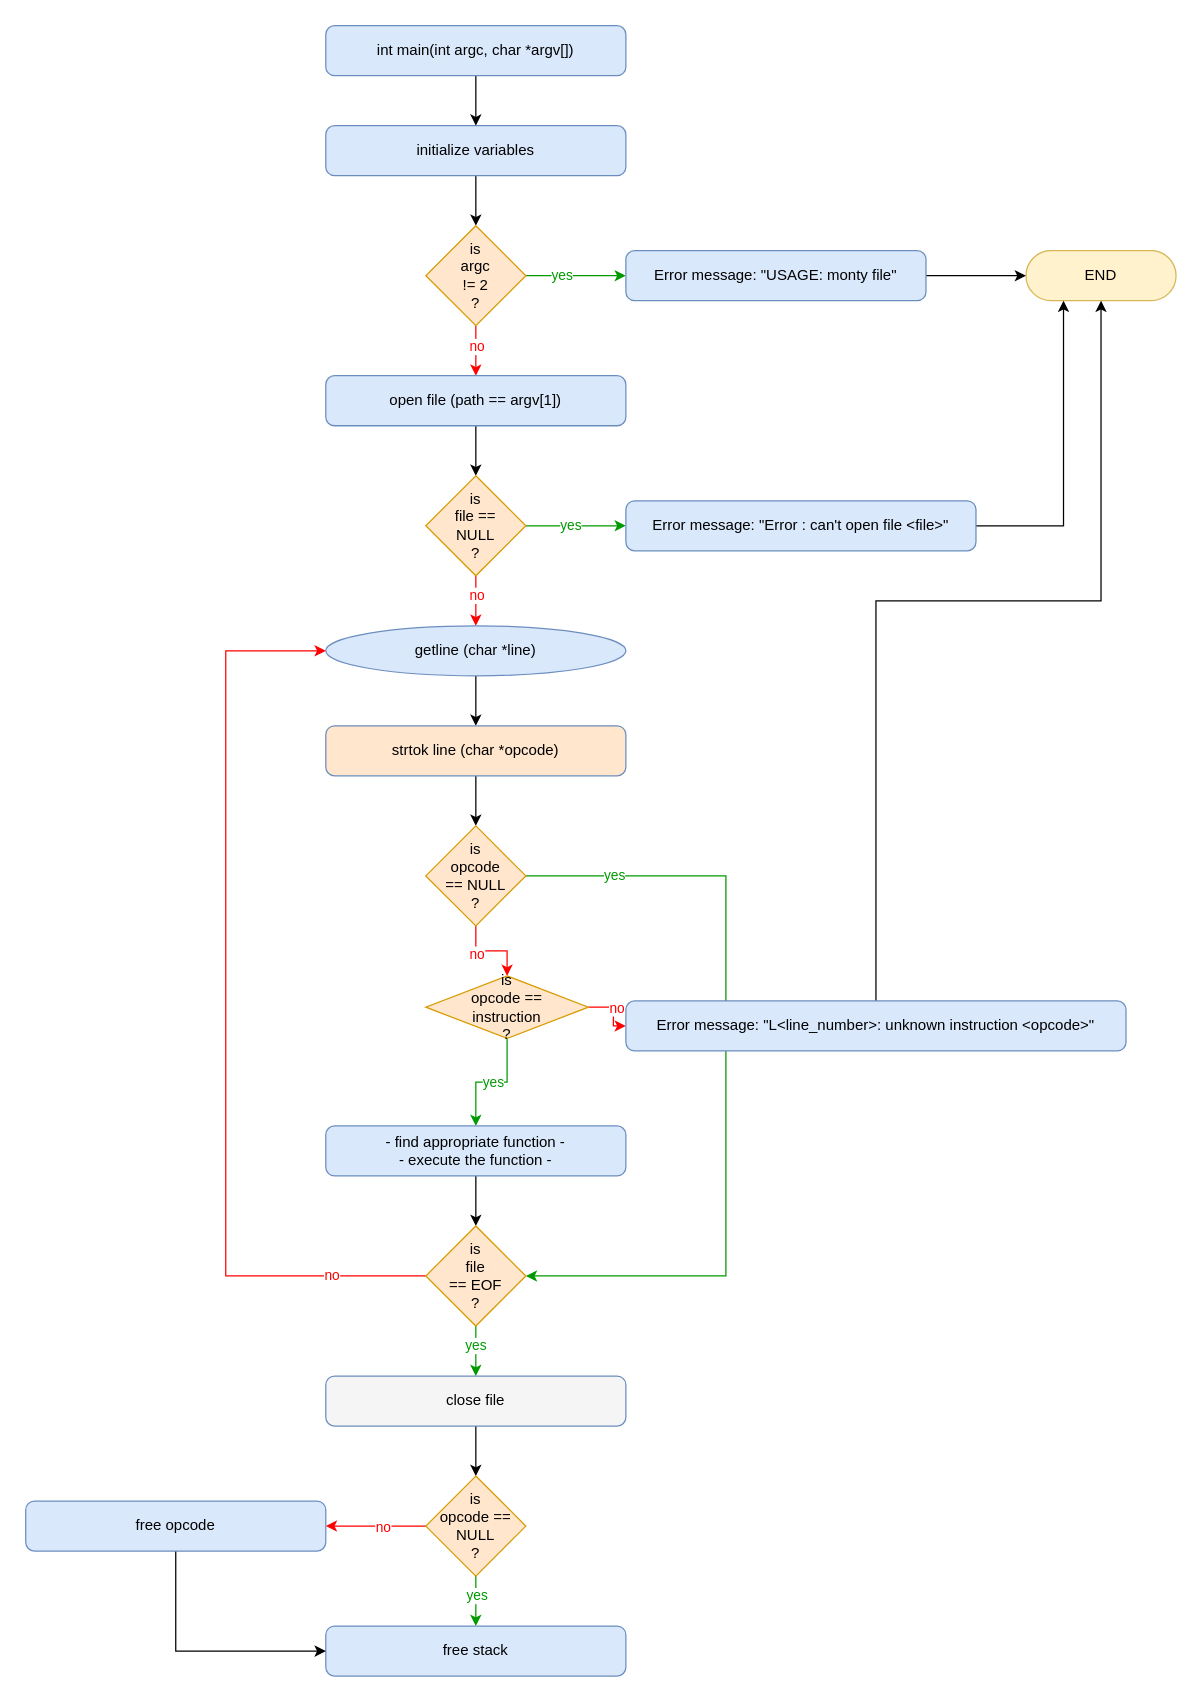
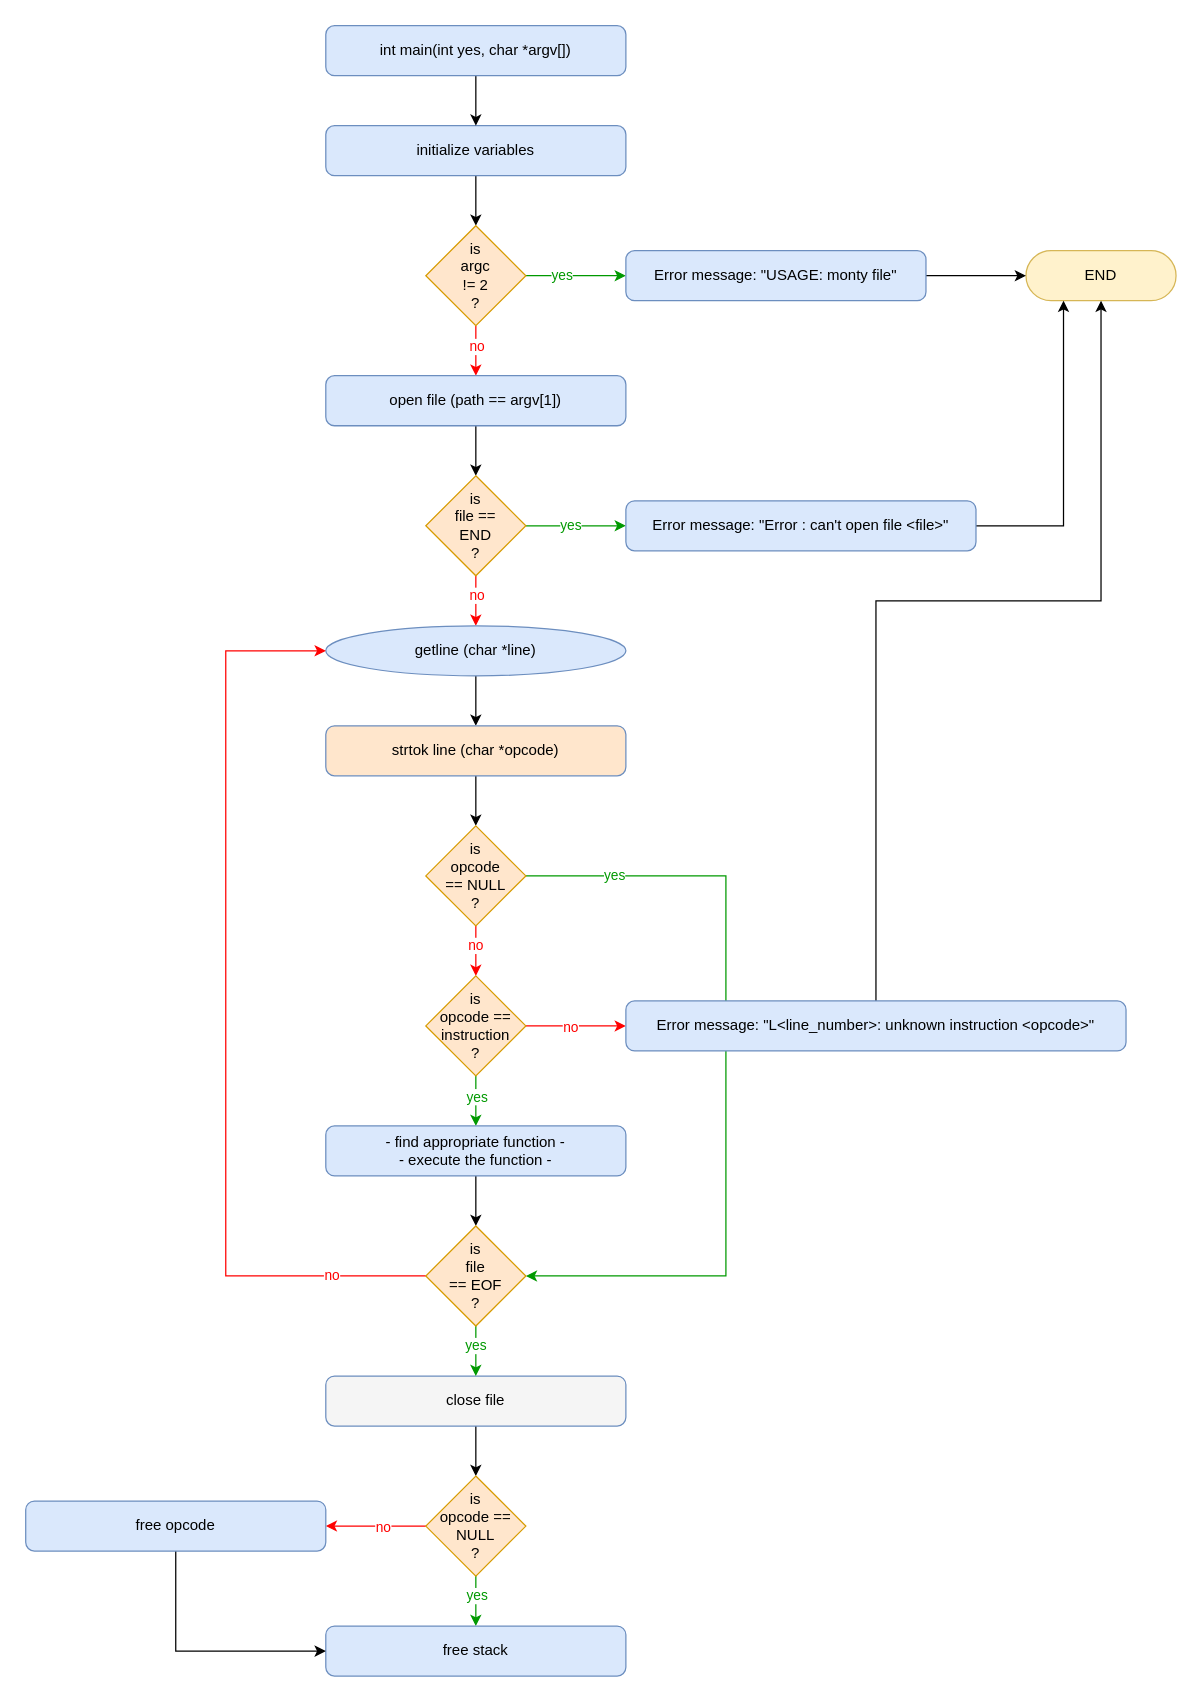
  <mxCell id="0" />
  <mxCell id="1" parent="0" />
  <mxCell id="2" value="" style="edgeStyle=orthogonalEdgeStyle;rounded=0;orthogonalLoop=1;jettySize=auto;html=1;" edge="1" parent="1" source="3" target="8"><mxGeometry relative="1" as="geometry" /></mxCell>
  <mxCell id="3" value="initialize variables" style="rounded=1;whiteSpace=wrap;html=1;absoluteArcSize=1;arcSize=14;strokeWidth=1;fillColor=#dae8fc;strokeColor=#6c8ebf;" parent="1" vertex="1"><mxGeometry x="260" y="100" width="240" height="40" as="geometry" /></mxCell>
  <mxCell id="4" value="" style="edgeStyle=orthogonalEdgeStyle;rounded=0;orthogonalLoop=1;jettySize=auto;html=1;strokeColor=#009900;" parent="1" source="8" target="11" edge="1"><mxGeometry relative="1" as="geometry" /></mxCell>
  <mxCell id="5" value="yes" style="edgeLabel;html=1;align=center;verticalAlign=middle;resizable=0;points=[];fontColor=#009900;" parent="4" vertex="1" connectable="0"><mxGeometry x="-0.379" y="-1" relative="1" as="geometry"><mxPoint x="3" y="-2" as="offset" /></mxGeometry></mxCell>
  <mxCell id="6" value="" style="edgeStyle=orthogonalEdgeStyle;rounded=0;orthogonalLoop=1;jettySize=auto;html=1;strokeColor=#FF0000;" edge="1" parent="1" source="8" target="13"><mxGeometry relative="1" as="geometry" /></mxCell>
  <mxCell id="7" value="no" style="edgeLabel;html=1;align=center;verticalAlign=middle;resizable=0;points=[];fontColor=#FF0000;" vertex="1" connectable="0" parent="6"><mxGeometry x="-0.486" relative="1" as="geometry"><mxPoint y="6" as="offset" /></mxGeometry></mxCell>
  <mxCell id="8" value="is&lt;br&gt;argc&lt;br&gt;!= 2&lt;br&gt;?" style="rhombus;whiteSpace=wrap;html=1;fillColor=#ffe6cc;strokeColor=#d79b00;" parent="1" vertex="1"><mxGeometry x="340" y="180" width="80" height="80" as="geometry" /></mxCell>
  <mxCell id="9" value="END" style="rounded=1;whiteSpace=wrap;html=1;absoluteArcSize=1;arcSize=119;strokeWidth=1;fillColor=#fff2cc;strokeColor=#d6b656;" parent="1" vertex="1"><mxGeometry x="820" y="200" width="120" height="40" as="geometry" /></mxCell>
  <mxCell id="10" value="" style="edgeStyle=orthogonalEdgeStyle;rounded=0;orthogonalLoop=1;jettySize=auto;html=1;" parent="1" source="11" target="9" edge="1"><mxGeometry relative="1" as="geometry" /></mxCell>
  <mxCell id="11" value="Error message: &quot;USAGE: monty file&quot;" style="rounded=1;whiteSpace=wrap;html=1;absoluteArcSize=1;arcSize=14;strokeWidth=1;fillColor=#dae8fc;strokeColor=#6c8ebf;" parent="1" vertex="1"><mxGeometry x="500" y="200" width="240" height="40" as="geometry" /></mxCell>
  <mxCell id="12" value="" style="edgeStyle=orthogonalEdgeStyle;rounded=0;orthogonalLoop=1;jettySize=auto;html=1;" edge="1" parent="1" source="13" target="18"><mxGeometry relative="1" as="geometry" /></mxCell>
  <mxCell id="13" value="open file (path == argv[1])" style="rounded=1;whiteSpace=wrap;html=1;absoluteArcSize=1;arcSize=14;strokeWidth=1;fillColor=#dae8fc;strokeColor=#6c8ebf;" parent="1" vertex="1"><mxGeometry x="260" y="300" width="240" height="40" as="geometry" /></mxCell>
  <mxCell id="14" value="" style="edgeStyle=orthogonalEdgeStyle;rounded=0;orthogonalLoop=1;jettySize=auto;html=1;strokeColor=#009900;" edge="1" parent="1" source="18" target="53"><mxGeometry relative="1" as="geometry" /></mxCell>
  <mxCell id="15" value="yes" style="edgeLabel;html=1;align=center;verticalAlign=middle;resizable=0;points=[];fontColor=#009900;" vertex="1" connectable="0" parent="14"><mxGeometry x="-0.137" y="1" relative="1" as="geometry"><mxPoint as="offset" /></mxGeometry></mxCell>
  <mxCell id="16" value="" style="edgeStyle=orthogonalEdgeStyle;rounded=0;orthogonalLoop=1;jettySize=auto;html=1;strokeColor=#FF0000;" edge="1" parent="1" source="18" target="20"><mxGeometry relative="1" as="geometry" /></mxCell>
  <mxCell id="17" value="no" style="edgeLabel;html=1;align=center;verticalAlign=middle;resizable=0;points=[];fontColor=#FF0000;" vertex="1" connectable="0" parent="16"><mxGeometry x="-0.274" y="1" relative="1" as="geometry"><mxPoint x="-1" as="offset" /></mxGeometry></mxCell>
- <mxCell id="18" value="is&lt;br&gt;file ==&lt;br&gt;NULL&lt;br&gt;?" style="rhombus;whiteSpace=wrap;html=1;fillColor=#ffe6cc;strokeColor=#d79b00;" parent="1" vertex="1"><mxGeometry x="340" y="380" width="80" height="80" as="geometry" /></mxCell>
+ <mxCell id="18" value="is&lt;br&gt;file ==&lt;br&gt;END&lt;br&gt;?" style="rhombus;whiteSpace=wrap;html=1;fillColor=#ffe6cc;strokeColor=#d79b00;" parent="1" vertex="1"><mxGeometry x="340" y="380" width="80" height="80" as="geometry" /></mxCell>
  <mxCell id="19" value="" style="edgeStyle=orthogonalEdgeStyle;rounded=0;orthogonalLoop=1;jettySize=auto;html=1;" edge="1" parent="1" source="20" target="22"><mxGeometry relative="1" as="geometry" /></mxCell>
  <mxCell id="20" value="getline (char *line)" style="ellipse;whiteSpace=wrap;html=1;absoluteArcSize=1;arcSize=14;strokeWidth=1;fillColor=#dae8fc;strokeColor=#6c8ebf;" parent="1" vertex="1"><mxGeometry x="260" y="500" width="240" height="40" as="geometry" /></mxCell>
  <mxCell id="21" value="" style="edgeStyle=orthogonalEdgeStyle;rounded=0;orthogonalLoop=1;jettySize=auto;html=1;" edge="1" parent="1" source="22" target="27"><mxGeometry relative="1" as="geometry" /></mxCell>
  <mxCell id="22" value="strtok line (char *opcode)" style="rounded=1;whiteSpace=wrap;html=1;absoluteArcSize=1;arcSize=14;strokeWidth=1;fillColor=#ffe6cc;strokeColor=#6c8ebf;" parent="1" vertex="1"><mxGeometry x="260" y="580" width="240" height="40" as="geometry" /></mxCell>
  <mxCell id="23" value="" style="edgeStyle=orthogonalEdgeStyle;rounded=0;orthogonalLoop=1;jettySize=auto;html=1;strokeColor=#FF0000;" edge="1" parent="1" source="27" target="32"><mxGeometry relative="1" as="geometry" /></mxCell>
  <mxCell id="24" value="no" style="edgeLabel;html=1;align=center;verticalAlign=middle;resizable=0;points=[];fontColor=#FF0000;" vertex="1" connectable="0" parent="23"><mxGeometry x="-0.341" relative="1" as="geometry"><mxPoint x="-1" y="2" as="offset" /></mxGeometry></mxCell>
  <mxCell id="25" style="edgeStyle=orthogonalEdgeStyle;rounded=0;orthogonalLoop=1;jettySize=auto;html=1;entryX=0.5;entryY=0;entryDx=0;entryDy=0;strokeColor=#009900;" edge="1" parent="1" source="27" target="49"><mxGeometry relative="1" as="geometry"><mxPoint x="430" y="1030" as="targetPoint" /><Array as="points"><mxPoint x="580" y="700" /><mxPoint x="580" y="1020" /></Array></mxGeometry></mxCell>
  <mxCell id="26" value="yes" style="edgeLabel;html=1;align=center;verticalAlign=middle;resizable=0;points=[];fontColor=#009900;" vertex="1" connectable="0" parent="25"><mxGeometry x="-0.746" y="2" relative="1" as="geometry"><mxPoint x="-11" y="1" as="offset" /></mxGeometry></mxCell>
  <mxCell id="27" value="is&lt;br&gt;opcode&lt;br&gt;== NULL&lt;br&gt;?" style="rhombus;whiteSpace=wrap;html=1;fillColor=#ffe6cc;strokeColor=#d79b00;" parent="1" vertex="1"><mxGeometry x="340" y="660" width="80" height="80" as="geometry" /></mxCell>
  <mxCell id="28" value="" style="edgeStyle=orthogonalEdgeStyle;rounded=0;orthogonalLoop=1;jettySize=auto;html=1;exitX=0.5;exitY=1;exitDx=0;exitDy=0;exitPerimeter=0;strokeColor=#009900;" edge="1" parent="1" source="32" target="44"><mxGeometry relative="1" as="geometry" /></mxCell>
  <mxCell id="29" value="yes" style="edgeLabel;html=1;align=center;verticalAlign=middle;resizable=0;points=[];fontColor=#009900;" vertex="1" connectable="0" parent="28"><mxGeometry x="-0.056" y="2" relative="1" as="geometry"><mxPoint x="-2" y="-3" as="offset" /></mxGeometry></mxCell>
  <mxCell id="30" value="" style="edgeStyle=orthogonalEdgeStyle;rounded=0;orthogonalLoop=1;jettySize=auto;html=1;strokeColor=#FF0000;" edge="1" parent="1" source="32" target="55"><mxGeometry relative="1" as="geometry" /></mxCell>
  <mxCell id="31" value="no" style="edgeLabel;html=1;align=center;verticalAlign=middle;resizable=0;points=[];fontColor=#FF0000;" vertex="1" connectable="0" parent="30"><mxGeometry x="-0.251" y="-1" relative="1" as="geometry"><mxPoint x="5" y="-1" as="offset" /></mxGeometry></mxCell>
- <mxCell id="32" value="is&lt;br&gt;opcode ==&lt;br&gt;instruction&lt;br&gt;?" style="rhombus;whiteSpace=wrap;html=1;fillColor=#ffe6cc;strokeColor=#d79b00;" parent="1" vertex="1"><mxGeometry x="340" y="780" width="130" height="50" as="geometry" /></mxCell>
+ <mxCell id="32" value="is&lt;br&gt;opcode ==&lt;br&gt;instruction&lt;br&gt;?" style="rhombus;whiteSpace=wrap;html=1;fillColor=#ffe6cc;strokeColor=#d79b00;" parent="1" vertex="1"><mxGeometry x="340" y="780" width="80" height="80" as="geometry" /></mxCell>
  <mxCell id="33" value="" style="edgeStyle=orthogonalEdgeStyle;rounded=0;orthogonalLoop=1;jettySize=auto;html=1;" parent="1" source="34" target="39" edge="1"><mxGeometry relative="1" as="geometry" /></mxCell>
  <mxCell id="34" value="close file" style="rounded=1;whiteSpace=wrap;html=1;absoluteArcSize=1;arcSize=14;strokeWidth=1;fillColor=#f5f5f5;strokeColor=#6c8ebf;" parent="1" vertex="1"><mxGeometry x="260" y="1100" width="240" height="40" as="geometry" /></mxCell>
  <mxCell id="35" value="" style="edgeStyle=orthogonalEdgeStyle;rounded=0;orthogonalLoop=1;jettySize=auto;html=1;strokeColor=#009900;" parent="1" source="39" target="40" edge="1"><mxGeometry relative="1" as="geometry" /></mxCell>
  <mxCell id="36" value="yes" style="edgeLabel;html=1;align=center;verticalAlign=middle;resizable=0;points=[];fontColor=#009900;" parent="35" vertex="1" connectable="0"><mxGeometry x="-0.245" y="2" relative="1" as="geometry"><mxPoint x="-2" as="offset" /></mxGeometry></mxCell>
  <mxCell id="37" value="" style="edgeStyle=orthogonalEdgeStyle;rounded=0;orthogonalLoop=1;jettySize=auto;html=1;strokeColor=#FF0000;" parent="1" source="39" target="42" edge="1"><mxGeometry relative="1" as="geometry" /></mxCell>
  <mxCell id="38" value="no" style="edgeLabel;html=1;align=center;verticalAlign=middle;resizable=0;points=[];fontColor=#FF0000;" parent="37" vertex="1" connectable="0"><mxGeometry x="-0.253" y="-1" relative="1" as="geometry"><mxPoint x="-5" y="1" as="offset" /></mxGeometry></mxCell>
  <mxCell id="39" value="is&lt;br&gt;opcode ==&lt;br&gt;NULL&lt;br&gt;?" style="rhombus;whiteSpace=wrap;html=1;fillColor=#ffe6cc;strokeColor=#d79b00;" parent="1" vertex="1"><mxGeometry x="340" y="1180" width="80" height="80" as="geometry" /></mxCell>
  <mxCell id="40" value="free stack" style="rounded=1;whiteSpace=wrap;html=1;absoluteArcSize=1;arcSize=14;strokeWidth=1;fillColor=#dae8fc;strokeColor=#6c8ebf;" parent="1" vertex="1"><mxGeometry x="260" y="1300" width="240" height="40" as="geometry" /></mxCell>
  <mxCell id="41" style="edgeStyle=orthogonalEdgeStyle;rounded=0;orthogonalLoop=1;jettySize=auto;html=1;entryX=0;entryY=0.5;entryDx=0;entryDy=0;" parent="1" source="42" target="40" edge="1"><mxGeometry relative="1" as="geometry"><Array as="points"><mxPoint x="140" y="1320" /></Array></mxGeometry></mxCell>
  <mxCell id="42" value="free opcode" style="rounded=1;whiteSpace=wrap;html=1;absoluteArcSize=1;arcSize=14;strokeWidth=1;fillColor=#dae8fc;strokeColor=#6c8ebf;" parent="1" vertex="1"><mxGeometry x="20" y="1200" width="240" height="40" as="geometry" /></mxCell>
  <mxCell id="43" value="" style="edgeStyle=orthogonalEdgeStyle;rounded=0;orthogonalLoop=1;jettySize=auto;html=1;" edge="1" parent="1" source="44" target="49"><mxGeometry relative="1" as="geometry" /></mxCell>
  <mxCell id="44" value="- find appropriate function -&lt;br&gt;- execute the function -" style="rounded=1;whiteSpace=wrap;html=1;absoluteArcSize=1;arcSize=14;strokeWidth=1;fillColor=#dae8fc;strokeColor=#6c8ebf;" parent="1" vertex="1"><mxGeometry x="260" y="900" width="240" height="40" as="geometry" /></mxCell>
  <mxCell id="45" value="" style="edgeStyle=orthogonalEdgeStyle;rounded=0;orthogonalLoop=1;jettySize=auto;html=1;strokeColor=#009900;" edge="1" parent="1" source="49" target="34"><mxGeometry relative="1" as="geometry" /></mxCell>
  <mxCell id="46" value="yes" style="edgeLabel;html=1;align=center;verticalAlign=middle;resizable=0;points=[];fontColor=#009900;" vertex="1" connectable="0" parent="45"><mxGeometry x="-0.38" y="1" relative="1" as="geometry"><mxPoint x="-2" y="3" as="offset" /></mxGeometry></mxCell>
  <mxCell id="47" style="edgeStyle=orthogonalEdgeStyle;rounded=0;orthogonalLoop=1;jettySize=auto;html=1;entryX=0;entryY=0.5;entryDx=0;entryDy=0;strokeColor=#FF0000;" edge="1" parent="1" source="49" target="20"><mxGeometry relative="1" as="geometry"><Array as="points"><mxPoint x="180" y="1020" /><mxPoint x="180" y="520" /></Array></mxGeometry></mxCell>
  <mxCell id="48" value="no" style="edgeLabel;html=1;align=center;verticalAlign=middle;resizable=0;points=[];fontColor=#FF0000;" vertex="1" connectable="0" parent="47"><mxGeometry x="-0.811" y="2" relative="1" as="geometry"><mxPoint x="-6" y="-3" as="offset" /></mxGeometry></mxCell>
  <mxCell id="49" value="is&lt;br&gt;file&lt;br&gt;== EOF&lt;br&gt;?" style="rhombus;whiteSpace=wrap;html=1;fillColor=#ffe6cc;strokeColor=#d79b00;direction=south;" parent="1" vertex="1"><mxGeometry x="340" y="980" width="80" height="80" as="geometry" /></mxCell>
  <mxCell id="50" value="" style="edgeStyle=orthogonalEdgeStyle;rounded=0;orthogonalLoop=1;jettySize=auto;html=1;" edge="1" parent="1" source="51" target="3"><mxGeometry relative="1" as="geometry" /></mxCell>
- <mxCell id="51" value="int main(int argc, char *argv[])" style="rounded=1;whiteSpace=wrap;html=1;absoluteArcSize=1;arcSize=14;strokeWidth=1;fillColor=#dae8fc;strokeColor=#6c8ebf;" vertex="1" parent="1"><mxGeometry x="260" y="20" width="240" height="40" as="geometry" /></mxCell>
+ <mxCell id="51" value="int main(int yes, char *argv[])" style="rounded=1;whiteSpace=wrap;html=1;absoluteArcSize=1;arcSize=14;strokeWidth=1;fillColor=#dae8fc;strokeColor=#6c8ebf;" vertex="1" parent="1"><mxGeometry x="260" y="20" width="240" height="40" as="geometry" /></mxCell>
  <mxCell id="52" style="edgeStyle=orthogonalEdgeStyle;rounded=0;orthogonalLoop=1;jettySize=auto;html=1;entryX=0.25;entryY=1;entryDx=0;entryDy=0;" edge="1" parent="1" source="53" target="9"><mxGeometry relative="1" as="geometry" /></mxCell>
  <mxCell id="53" value="Error message: &quot;Error : can't open file &amp;lt;file&amp;gt;&quot;" style="rounded=1;whiteSpace=wrap;html=1;absoluteArcSize=1;arcSize=14;strokeWidth=1;fillColor=#dae8fc;strokeColor=#6c8ebf;" vertex="1" parent="1"><mxGeometry x="500" y="400" width="280" height="40" as="geometry" /></mxCell>
  <mxCell id="54" style="edgeStyle=orthogonalEdgeStyle;rounded=0;orthogonalLoop=1;jettySize=auto;html=1;entryX=0.5;entryY=1;entryDx=0;entryDy=0;" edge="1" parent="1" source="55" target="9"><mxGeometry relative="1" as="geometry"><Array as="points"><mxPoint x="700" y="480" /><mxPoint x="880" y="480" /></Array></mxGeometry></mxCell>
  <mxCell id="55" value="Error message: &quot;L&amp;lt;line_number&amp;gt;: unknown instruction &amp;lt;opcode&amp;gt;&quot;" style="rounded=1;whiteSpace=wrap;html=1;absoluteArcSize=1;arcSize=14;strokeWidth=1;fillColor=#dae8fc;strokeColor=#6c8ebf;" vertex="1" parent="1"><mxGeometry x="500" y="800" width="400" height="40" as="geometry" /></mxCell>
